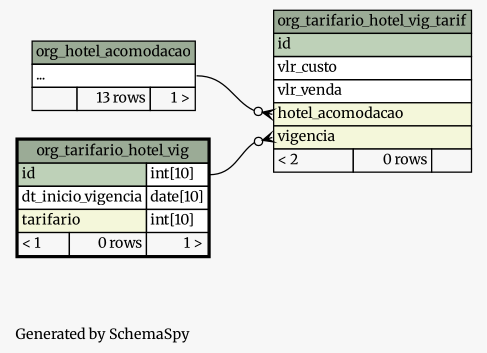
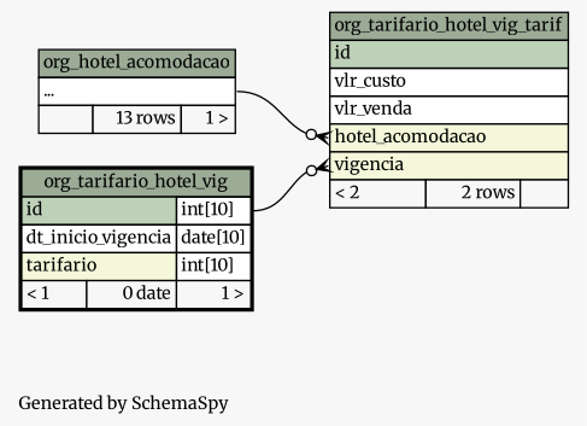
  digraph {
    bgcolor="#f7f7f7"
    fontname=Merriweather
    fontsize=11
    label="\nGenerated by SchemaSpy"
    labeljust=l
    nodesep=0.18
    rankdir=RL
    ranksep=0.46
    node [fontname=Merriweather fontsize=11 shape=plaintext]
    edge [arrowhead=none arrowsize=0.8 arrowtail=crowodot dir=back fontname=Merriweather]
-   n1 [label=<     <TABLE BORDER="2" CELLBORDER="1" CELLSPACING="0" BGCOLOR="#ffffff">       <TR><TD COLSPAN="3" BGCOLOR="#9bab96" ALIGN="CENTER">org_tarifario_hotel_vig</TD></TR>       <TR><TD PORT="id" COLSPAN="2" BGCOLOR="#bed1b8" ALIGN="LEFT">id</TD><TD PORT="id.type" ALIGN="LEFT">int[10]</TD></TR>       <TR><TD PORT="dt_inicio_vigencia" COLSPAN="2" ALIGN="LEFT">dt_inicio_vigencia</TD><TD PORT="dt_inicio_vigencia.type" ALIGN="LEFT">date[10]</TD></TR>       <TR><TD PORT="tarifario" COLSPAN="2" BGCOLOR="#f4f7da" ALIGN="LEFT">tarifario</TD><TD PORT="tarifario.type" ALIGN="LEFT">int[10]</TD></TR>       <TR><TD ALIGN="LEFT" BGCOLOR="#f7f7f7">&lt; 1</TD><TD ALIGN="RIGHT" BGCOLOR="#f7f7f7">0 rows</TD><TD ALIGN="RIGHT" BGCOLOR="#f7f7f7">1 &gt;</TD></TR>     </TABLE>>]
-   n2 [label=<     <TABLE BORDER="0" CELLBORDER="1" CELLSPACING="0" BGCOLOR="#ffffff">       <TR><TD COLSPAN="3" BGCOLOR="#9bab96" ALIGN="CENTER">org_tarifario_hotel_vig_tarif</TD></TR>       <TR><TD PORT="id" COLSPAN="3" BGCOLOR="#bed1b8" ALIGN="LEFT">id</TD></TR>       <TR><TD PORT="vlr_custo" COLSPAN="3" ALIGN="LEFT">vlr_custo</TD></TR>       <TR><TD PORT="vlr_venda" COLSPAN="3" ALIGN="LEFT">vlr_venda</TD></TR>       <TR><TD PORT="hotel_acomodacao" COLSPAN="3" BGCOLOR="#f4f7da" ALIGN="LEFT">hotel_acomodacao</TD></TR>       <TR><TD PORT="vigencia" COLSPAN="3" BGCOLOR="#f4f7da" ALIGN="LEFT">vigencia</TD></TR>       <TR><TD ALIGN="LEFT" BGCOLOR="#f7f7f7">&lt; 2</TD><TD ALIGN="RIGHT" BGCOLOR="#f7f7f7">0 rows</TD><TD ALIGN="RIGHT" BGCOLOR="#f7f7f7">  </TD></TR>     </TABLE>>]
+   n1 [label=<     <TABLE BORDER="2" CELLBORDER="1" CELLSPACING="0" BGCOLOR="#ffffff">       <TR><TD COLSPAN="3" BGCOLOR="#9bab96" ALIGN="CENTER">org_tarifario_hotel_vig</TD></TR>       <TR><TD PORT="id" COLSPAN="2" BGCOLOR="#bed1b8" ALIGN="LEFT">id</TD><TD PORT="id.type" ALIGN="LEFT">int[10]</TD></TR>       <TR><TD PORT="dt_inicio_vigencia" COLSPAN="2" ALIGN="LEFT">dt_inicio_vigencia</TD><TD PORT="dt_inicio_vigencia.type" ALIGN="LEFT">date[10]</TD></TR>       <TR><TD PORT="tarifario" COLSPAN="2" BGCOLOR="#f4f7da" ALIGN="LEFT">tarifario</TD><TD PORT="tarifario.type" ALIGN="LEFT">int[10]</TD></TR>       <TR><TD ALIGN="LEFT" BGCOLOR="#f7f7f7">&lt; 1</TD><TD ALIGN="RIGHT" BGCOLOR="#f7f7f7">0 date</TD><TD ALIGN="RIGHT" BGCOLOR="#f7f7f7">1 &gt;</TD></TR>     </TABLE>>]
+   n2 [label=<     <TABLE BORDER="0" CELLBORDER="1" CELLSPACING="0" BGCOLOR="#ffffff">       <TR><TD COLSPAN="3" BGCOLOR="#9bab96" ALIGN="CENTER">org_tarifario_hotel_vig_tarif</TD></TR>       <TR><TD PORT="id" COLSPAN="3" BGCOLOR="#bed1b8" ALIGN="LEFT">id</TD></TR>       <TR><TD PORT="vlr_custo" COLSPAN="3" ALIGN="LEFT">vlr_custo</TD></TR>       <TR><TD PORT="vlr_venda" COLSPAN="3" ALIGN="LEFT">vlr_venda</TD></TR>       <TR><TD PORT="hotel_acomodacao" COLSPAN="3" BGCOLOR="#f4f7da" ALIGN="LEFT">hotel_acomodacao</TD></TR>       <TR><TD PORT="vigencia" COLSPAN="3" BGCOLOR="#f4f7da" ALIGN="LEFT">vigencia</TD></TR>       <TR><TD ALIGN="LEFT" BGCOLOR="#f7f7f7">&lt; 2</TD><TD ALIGN="RIGHT" BGCOLOR="#f7f7f7">2 rows</TD><TD ALIGN="RIGHT" BGCOLOR="#f7f7f7">  </TD></TR>     </TABLE>>]
    n3 [label=<     <TABLE BORDER="0" CELLBORDER="1" CELLSPACING="0" BGCOLOR="#ffffff">       <TR><TD COLSPAN="3" BGCOLOR="#9bab96" ALIGN="CENTER">org_hotel_acomodacao</TD></TR>       <TR><TD PORT="elipses" COLSPAN="3" ALIGN="LEFT">...</TD></TR>       <TR><TD ALIGN="LEFT" BGCOLOR="#f7f7f7">  </TD><TD ALIGN="RIGHT" BGCOLOR="#f7f7f7">13 rows</TD><TD ALIGN="RIGHT" BGCOLOR="#f7f7f7">1 &gt;</TD></TR>     </TABLE>>]
    n2 -> n1 [headport="id.type:e" tailport="vigencia:w"]
    n2 -> n3 [headport="elipses:e" tailport="hotel_acomodacao:w"]
  }
